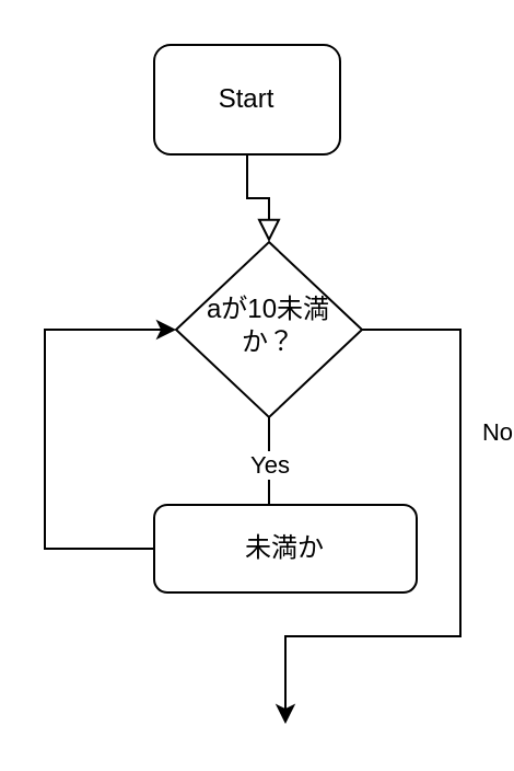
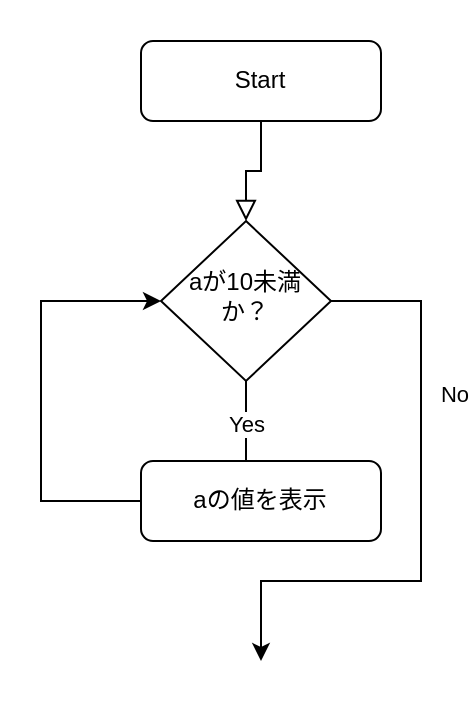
  <mxCell id="0" />
  <mxCell id="1" parent="0" />
  <mxCell id="2" value="" style="rounded=0;html=1;jettySize=auto;orthogonalLoop=1;fontSize=11;endArrow=block;endFill=0;endSize=8;strokeWidth=1;shadow=0;labelBackgroundColor=none;edgeStyle=orthogonalEdgeStyle;" parent="1" source="3" target="8" edge="1"><mxGeometry relative="1" as="geometry" /></mxCell>
- <mxCell id="3" value="Start" style="rounded=1;whiteSpace=wrap;html=1;fontSize=12;glass=0;strokeWidth=1;shadow=0;" parent="1" vertex="1"><mxGeometry x="70" y="20" width="85" height="50" as="geometry" /></mxCell>
+ <mxCell id="3" value="Start" style="rounded=1;whiteSpace=wrap;html=1;fontSize=12;glass=0;strokeWidth=1;shadow=0;" parent="1" vertex="1"><mxGeometry x="70" y="20" width="120" height="40" as="geometry" /></mxCell>
  <mxCell id="4" value="" style="edgeStyle=orthogonalEdgeStyle;rounded=0;orthogonalLoop=1;jettySize=auto;html=1;" parent="1" source="8" edge="1"><mxGeometry relative="1" as="geometry"><mxPoint x="130" y="270" as="targetPoint" /></mxGeometry></mxCell>
  <mxCell id="5" value="Yes" style="edgeLabel;html=1;align=center;verticalAlign=middle;resizable=0;points=[];" parent="4" vertex="1" connectable="0"><mxGeometry x="-0.525" y="10" relative="1" as="geometry"><mxPoint x="-10" as="offset" /></mxGeometry></mxCell>
  <mxCell id="6" value="" style="edgeStyle=orthogonalEdgeStyle;rounded=0;orthogonalLoop=1;jettySize=auto;html=1;" parent="1" source="8" edge="1"><mxGeometry relative="1" as="geometry"><mxPoint x="130" y="330" as="targetPoint" /><Array as="points"><mxPoint x="210" y="150" /><mxPoint x="210" y="290" /><mxPoint x="130" y="290" /></Array></mxGeometry></mxCell>
  <mxCell id="7" value="No" style="edgeLabel;html=1;align=center;verticalAlign=middle;resizable=0;points=[];" parent="6" vertex="1" connectable="0"><mxGeometry x="-0.773" y="-46" relative="1" as="geometry"><mxPoint x="26" as="offset" /></mxGeometry></mxCell>
  <mxCell id="8" value="aが10未満か？" style="rhombus;whiteSpace=wrap;html=1;shadow=0;fontFamily=Helvetica;fontSize=12;align=center;strokeWidth=1;spacing=6;spacingTop=-4;" parent="1" vertex="1"><mxGeometry x="80" y="110" width="85" height="80" as="geometry" /></mxCell>
  <mxCell id="9" value="" style="edgeStyle=orthogonalEdgeStyle;rounded=0;orthogonalLoop=1;jettySize=auto;html=1;entryX=0;entryY=0.5;entryDx=0;entryDy=0;exitX=0;exitY=0.5;exitDx=0;exitDy=0;" parent="1" source="10" target="8" edge="1"><mxGeometry relative="1" as="geometry"><mxPoint x="30" y="150" as="targetPoint" /><Array as="points"><mxPoint x="20" y="250" /><mxPoint x="20" y="150" /></Array><mxPoint x="70" y="340" as="sourcePoint" /></mxGeometry></mxCell>
- <mxCell id="10" value="未満か" style="rounded=1;whiteSpace=wrap;html=1;fontSize=12;glass=0;strokeWidth=1;shadow=0;" parent="1" vertex="1"><mxGeometry x="70" y="230" width="120" height="40" as="geometry" /></mxCell>
+ <mxCell id="10" value="aの値を表示" style="rounded=1;whiteSpace=wrap;html=1;fontSize=12;glass=0;strokeWidth=1;shadow=0;" parent="1" vertex="1"><mxGeometry x="70" y="230" width="120" height="40" as="geometry" /></mxCell>
